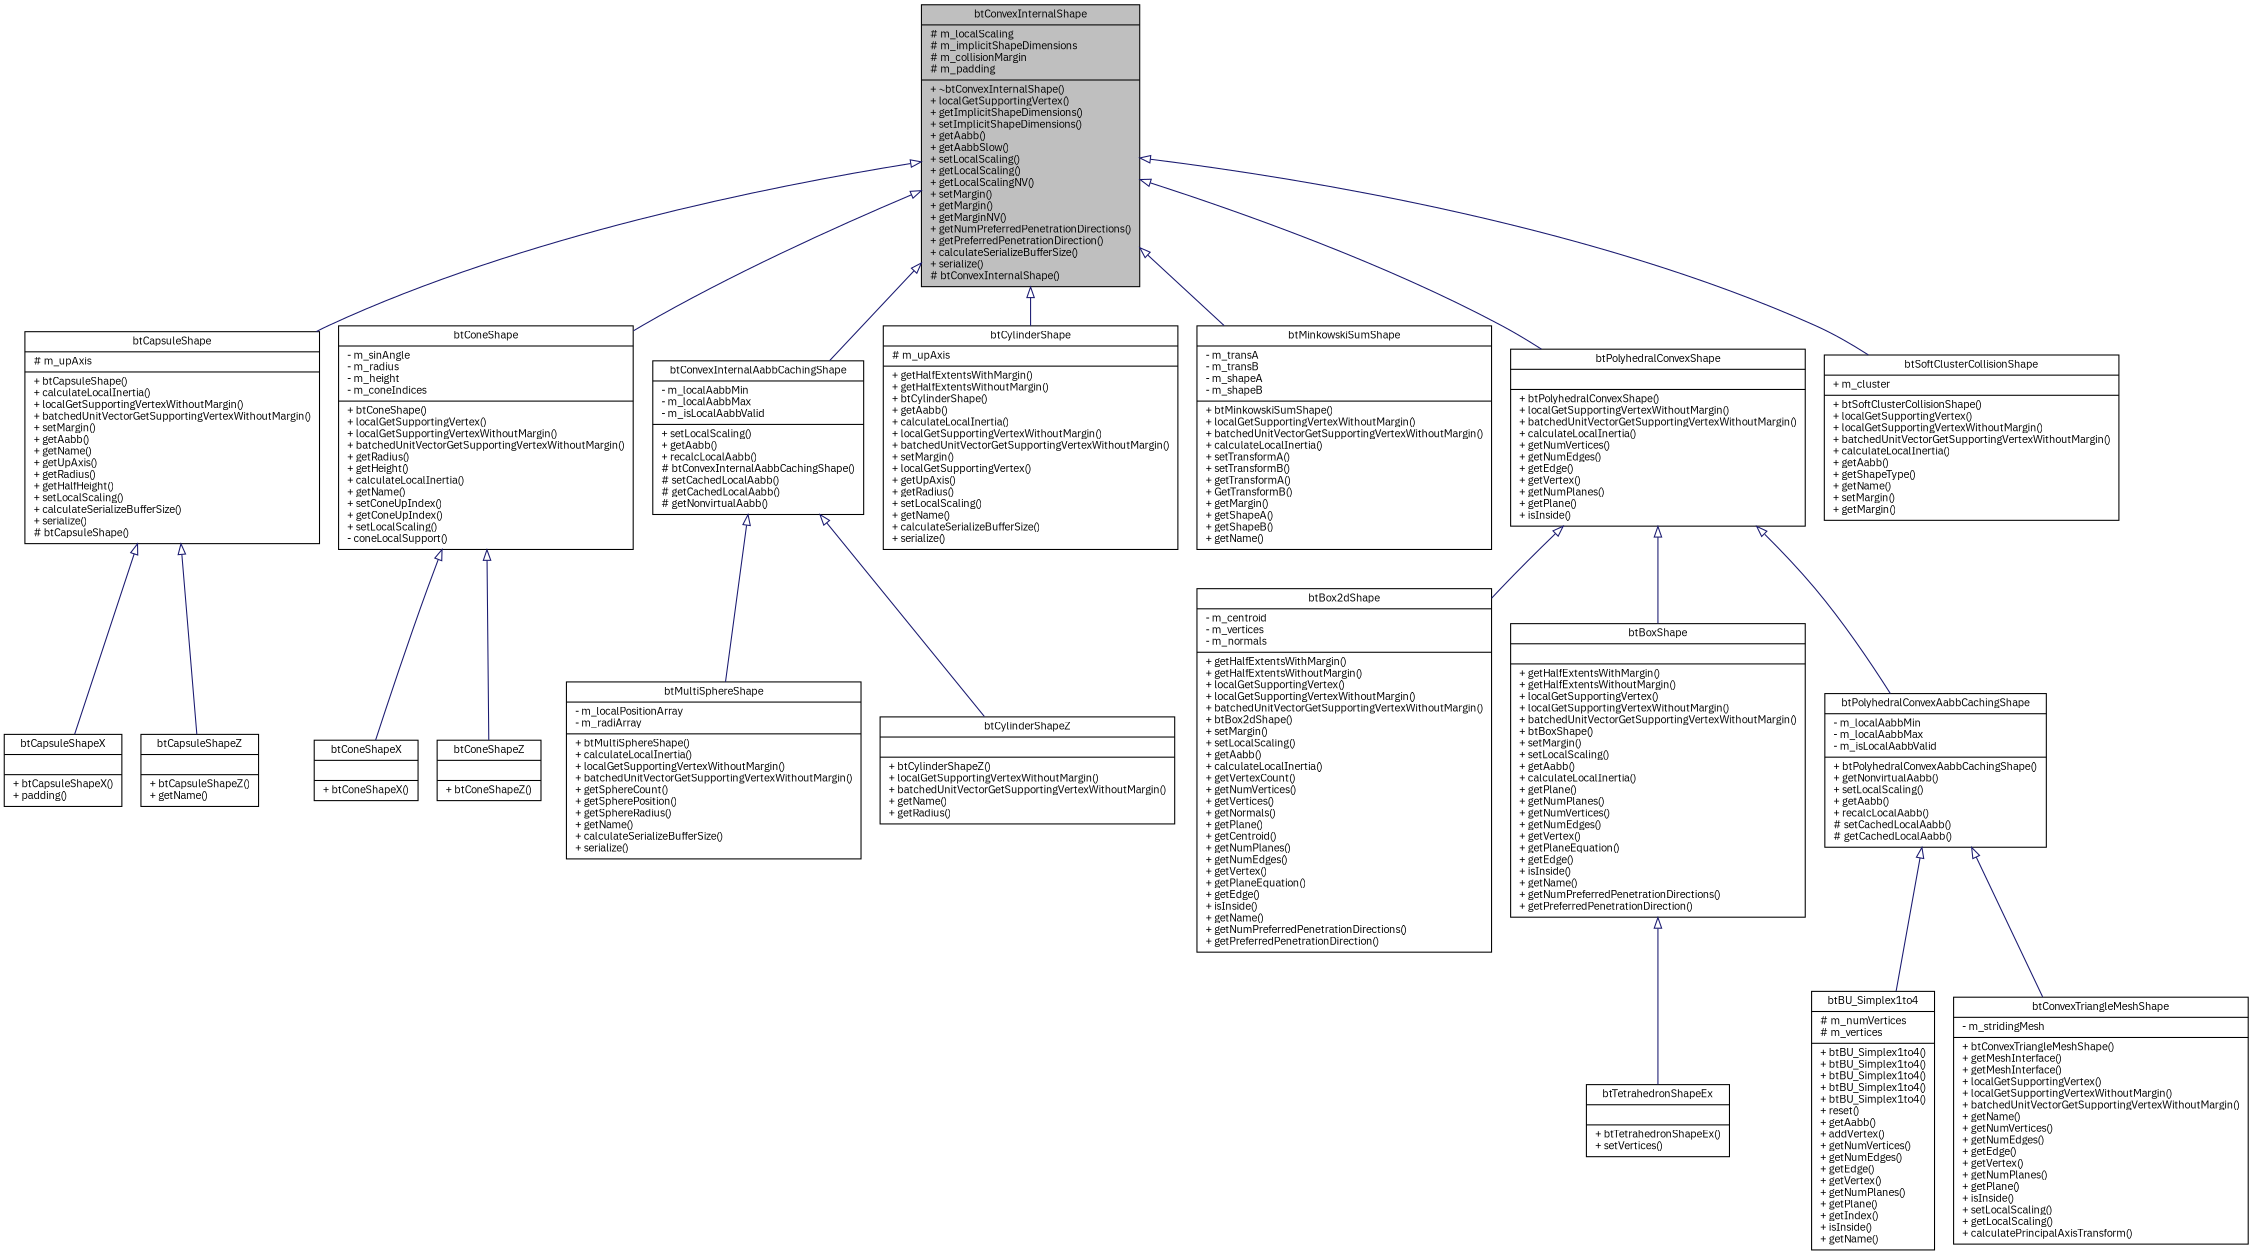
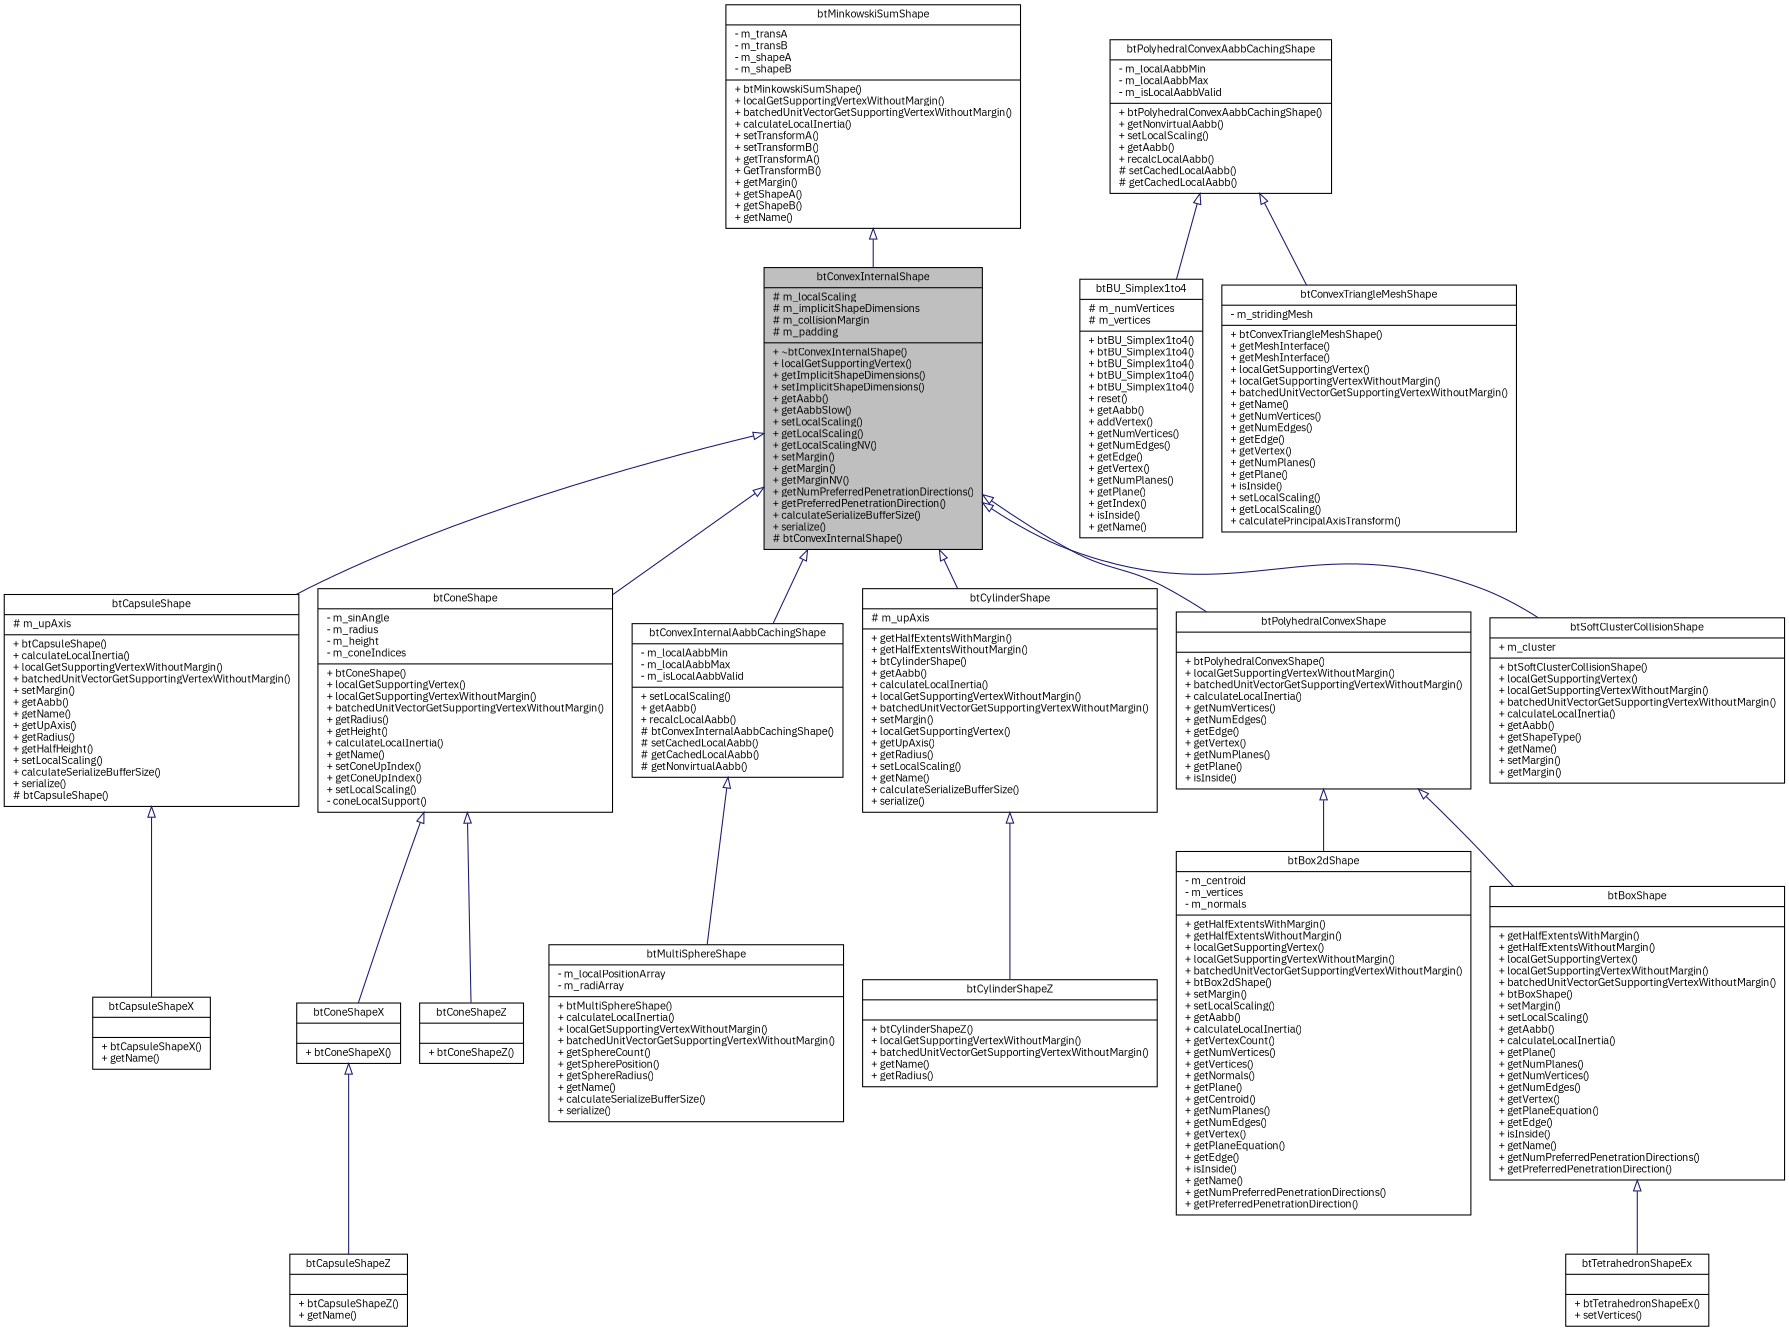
  digraph {
    fontname="IBM Plex Sans"
    node [color=black fillcolor=white fontname="IBM Plex Sans" fontsize=10 shape=record style=filled]
    edge [arrowtail=empty color=midnightblue dir=back fontname="IBM Plex Sans" fontsize=10 labelfontname=Helvetica labelfontsize=10 style=solid]
    n1 [fillcolor=grey75 fontcolor=black height=0.2 label="{btConvexInternalShape\n|# m_localScaling\l# m_implicitShapeDimensions\l# m_collisionMargin\l# m_padding\l|+ ~btConvexInternalShape()\l+ localGetSupportingVertex()\l+ getImplicitShapeDimensions()\l+ setImplicitShapeDimensions()\l+ getAabb()\l+ getAabbSlow()\l+ setLocalScaling()\l+ getLocalScaling()\l+ getLocalScalingNV()\l+ setMargin()\l+ getMargin()\l+ getMarginNV()\l+ getNumPreferredPenetrationDirections()\l+ getPreferredPenetrationDirection()\l+ calculateSerializeBufferSize()\l+ serialize()\l# btConvexInternalShape()\l}" width=0.4]
    n2 [height=0.2 label="{btCapsuleShape\n|# m_upAxis\l|+ btCapsuleShape()\l+ calculateLocalInertia()\l+ localGetSupportingVertexWithoutMargin()\l+ batchedUnitVectorGetSupportingVertexWithoutMargin()\l+ setMargin()\l+ getAabb()\l+ getName()\l+ getUpAxis()\l+ getRadius()\l+ getHalfHeight()\l+ setLocalScaling()\l+ calculateSerializeBufferSize()\l+ serialize()\l# btCapsuleShape()\l}" width=0.4]
    n3 [height=0.2 label="{btConeShape\n|- m_sinAngle\l- m_radius\l- m_height\l- m_coneIndices\l|+ btConeShape()\l+ localGetSupportingVertex()\l+ localGetSupportingVertexWithoutMargin()\l+ batchedUnitVectorGetSupportingVertexWithoutMargin()\l+ getRadius()\l+ getHeight()\l+ calculateLocalInertia()\l+ getName()\l+ setConeUpIndex()\l+ getConeUpIndex()\l+ setLocalScaling()\l- coneLocalSupport()\l}" width=0.4]
    n4 [height=0.2 label="{btConvexInternalAabbCachingShape\n|- m_localAabbMin\l- m_localAabbMax\l- m_isLocalAabbValid\l|+ setLocalScaling()\l+ getAabb()\l+ recalcLocalAabb()\l# btConvexInternalAabbCachingShape()\l# setCachedLocalAabb()\l# getCachedLocalAabb()\l# getNonvirtualAabb()\l}" width=0.4]
    n5 [height=0.2 label="{btCylinderShape\n|# m_upAxis\l|+ getHalfExtentsWithMargin()\l+ getHalfExtentsWithoutMargin()\l+ btCylinderShape()\l+ getAabb()\l+ calculateLocalInertia()\l+ localGetSupportingVertexWithoutMargin()\l+ batchedUnitVectorGetSupportingVertexWithoutMargin()\l+ setMargin()\l+ localGetSupportingVertex()\l+ getUpAxis()\l+ getRadius()\l+ setLocalScaling()\l+ getName()\l+ calculateSerializeBufferSize()\l+ serialize()\l}" width=0.4]
    n6 [height=0.2 label="{btMinkowskiSumShape\n|- m_transA\l- m_transB\l- m_shapeA\l- m_shapeB\l|+ btMinkowskiSumShape()\l+ localGetSupportingVertexWithoutMargin()\l+ batchedUnitVectorGetSupportingVertexWithoutMargin()\l+ calculateLocalInertia()\l+ setTransformA()\l+ setTransformB()\l+ getTransformA()\l+ GetTransformB()\l+ getMargin()\l+ getShapeA()\l+ getShapeB()\l+ getName()\l}" width=0.4]
    n7 [height=0.2 label="{btPolyhedralConvexShape\n||+ btPolyhedralConvexShape()\l+ localGetSupportingVertexWithoutMargin()\l+ batchedUnitVectorGetSupportingVertexWithoutMargin()\l+ calculateLocalInertia()\l+ getNumVertices()\l+ getNumEdges()\l+ getEdge()\l+ getVertex()\l+ getNumPlanes()\l+ getPlane()\l+ isInside()\l}" width=0.4]
    n8 [height=0.2 label="{btSoftClusterCollisionShape\n|+ m_cluster\l|+ btSoftClusterCollisionShape()\l+ localGetSupportingVertex()\l+ localGetSupportingVertexWithoutMargin()\l+ batchedUnitVectorGetSupportingVertexWithoutMargin()\l+ calculateLocalInertia()\l+ getAabb()\l+ getShapeType()\l+ getName()\l+ setMargin()\l+ getMargin()\l}" width=0.4]
-   n9 [height=0.2 label="{btCapsuleShapeX\n||+ btCapsuleShapeX()\l+ padding()\l}" width=0.4]
+   n9 [height=0.2 label="{btCapsuleShapeX\n||+ btCapsuleShapeX()\l+ getName()\l}" width=0.4]
    n10 [height=0.2 label="{btCapsuleShapeZ\n||+ btCapsuleShapeZ()\l+ getName()\l}" width=0.4]
    n11 [height=0.2 label="{btConeShapeX\n||+ btConeShapeX()\l}" width=0.4]
    n12 [height=0.2 label="{btConeShapeZ\n||+ btConeShapeZ()\l}" width=0.4]
    n13 [height=0.2 label="{btMultiSphereShape\n|- m_localPositionArray\l- m_radiArray\l|+ btMultiSphereShape()\l+ calculateLocalInertia()\l+ localGetSupportingVertexWithoutMargin()\l+ batchedUnitVectorGetSupportingVertexWithoutMargin()\l+ getSphereCount()\l+ getSpherePosition()\l+ getSphereRadius()\l+ getName()\l+ calculateSerializeBufferSize()\l+ serialize()\l}" width=0.4]
    n14 [height=0.2 label="{btCylinderShapeZ\n||+ btCylinderShapeZ()\l+ localGetSupportingVertexWithoutMargin()\l+ batchedUnitVectorGetSupportingVertexWithoutMargin()\l+ getName()\l+ getRadius()\l}" width=0.4]
    n15 [height=0.2 label="{btBox2dShape\n|- m_centroid\l- m_vertices\l- m_normals\l|+ getHalfExtentsWithMargin()\l+ getHalfExtentsWithoutMargin()\l+ localGetSupportingVertex()\l+ localGetSupportingVertexWithoutMargin()\l+ batchedUnitVectorGetSupportingVertexWithoutMargin()\l+ btBox2dShape()\l+ setMargin()\l+ setLocalScaling()\l+ getAabb()\l+ calculateLocalInertia()\l+ getVertexCount()\l+ getNumVertices()\l+ getVertices()\l+ getNormals()\l+ getPlane()\l+ getCentroid()\l+ getNumPlanes()\l+ getNumEdges()\l+ getVertex()\l+ getPlaneEquation()\l+ getEdge()\l+ isInside()\l+ getName()\l+ getNumPreferredPenetrationDirections()\l+ getPreferredPenetrationDirection()\l}" width=0.4]
    n16 [height=0.2 label="{btBoxShape\n||+ getHalfExtentsWithMargin()\l+ getHalfExtentsWithoutMargin()\l+ localGetSupportingVertex()\l+ localGetSupportingVertexWithoutMargin()\l+ batchedUnitVectorGetSupportingVertexWithoutMargin()\l+ btBoxShape()\l+ setMargin()\l+ setLocalScaling()\l+ getAabb()\l+ calculateLocalInertia()\l+ getPlane()\l+ getNumPlanes()\l+ getNumVertices()\l+ getNumEdges()\l+ getVertex()\l+ getPlaneEquation()\l+ getEdge()\l+ isInside()\l+ getName()\l+ getNumPreferredPenetrationDirections()\l+ getPreferredPenetrationDirection()\l}" width=0.4]
    n17 [height=0.2 label="{btPolyhedralConvexAabbCachingShape\n|- m_localAabbMin\l- m_localAabbMax\l- m_isLocalAabbValid\l|+ btPolyhedralConvexAabbCachingShape()\l+ getNonvirtualAabb()\l+ setLocalScaling()\l+ getAabb()\l+ recalcLocalAabb()\l# setCachedLocalAabb()\l# getCachedLocalAabb()\l}" width=0.4]
    n18 [height=0.2 label="{btTetrahedronShapeEx\n||+ btTetrahedronShapeEx()\l+ setVertices()\l}" width=0.4]
    n19 [height=0.2 label="{btBU_Simplex1to4\n|# m_numVertices\l# m_vertices\l|+ btBU_Simplex1to4()\l+ btBU_Simplex1to4()\l+ btBU_Simplex1to4()\l+ btBU_Simplex1to4()\l+ btBU_Simplex1to4()\l+ reset()\l+ getAabb()\l+ addVertex()\l+ getNumVertices()\l+ getNumEdges()\l+ getEdge()\l+ getVertex()\l+ getNumPlanes()\l+ getPlane()\l+ getIndex()\l+ isInside()\l+ getName()\l}" width=0.4]
    n20 [height=0.2 label="{btConvexTriangleMeshShape\n|- m_stridingMesh\l|+ btConvexTriangleMeshShape()\l+ getMeshInterface()\l+ getMeshInterface()\l+ localGetSupportingVertex()\l+ localGetSupportingVertexWithoutMargin()\l+ batchedUnitVectorGetSupportingVertexWithoutMargin()\l+ getName()\l+ getNumVertices()\l+ getNumEdges()\l+ getEdge()\l+ getVertex()\l+ getNumPlanes()\l+ getPlane()\l+ isInside()\l+ setLocalScaling()\l+ getLocalScaling()\l+ calculatePrincipalAxisTransform()\l}" width=0.4]
    n1 -> n2
    n1 -> n3
    n1 -> n4
    n1 -> n5
-   n1 -> n6
+   n6 -> n1
    n1 -> n7
    n1 -> n8
    n2 -> n9
-   n2 -> n10
+   n11 -> n10
    n3 -> n11
    n3 -> n12
    n4 -> n13
-   n4 -> n14
+   n5 -> n14
    n7 -> n15
    n7 -> n16
-   n7 -> n17
    n16 -> n18
    n17 -> n19
    n17 -> n20
  }
